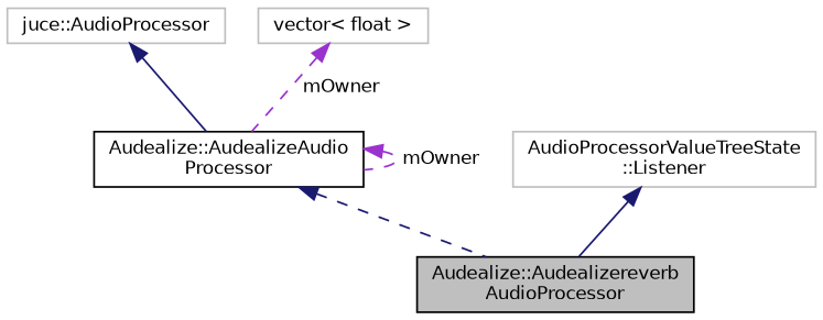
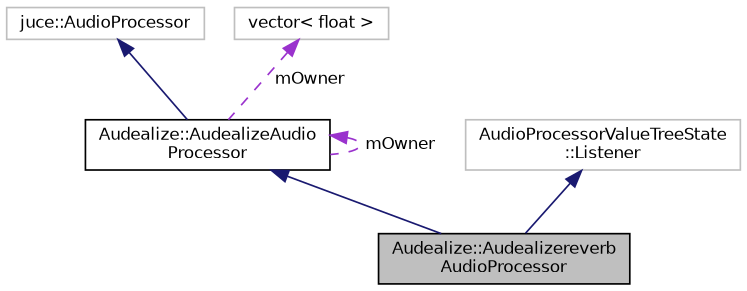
  digraph {
    node [color=grey75 fillcolor=white fontname=Helvetica fontsize=10 shape=record style=filled]
    edge [color=midnightblue dir=back fontname=Helvetica fontsize=10 labelfontname=Helvetica labelfontsize=10 style=solid]
    n1 [color=black fillcolor=grey75 fontcolor=black height=0.2 label="Audealize::Audealizereverb\lAudioProcessor" width=0.4]
    n2 [color=black height=0.2 label="Audealize::AudealizeAudio\lProcessor" width=0.4]
    n3 [height=0.2 label="juce::AudioProcessor" width=0.4]
    n4 [height=0.2 label="AudioProcessorValueTreeState\l::Listener" width=0.4]
    n5 [height=0.2 label="vector\< float \>" width=0.4]
-   n2 -> n1 [style=dashed]
+   n2 -> n1
    n2 -> n2 [color=darkorchid3 label=" mOwner" style=dashed]
    n3 -> n2
    n4 -> n1
    n5 -> n2 [color=darkorchid3 label=" mOwner" style=dashed]
  }
